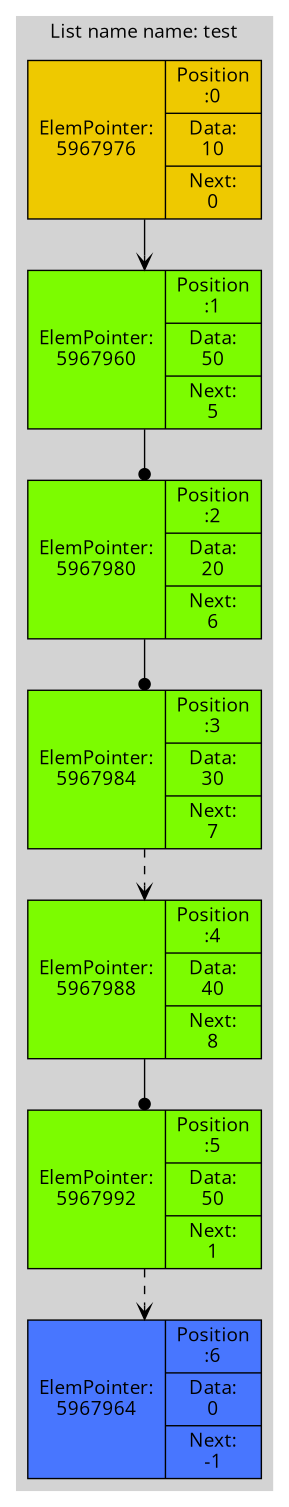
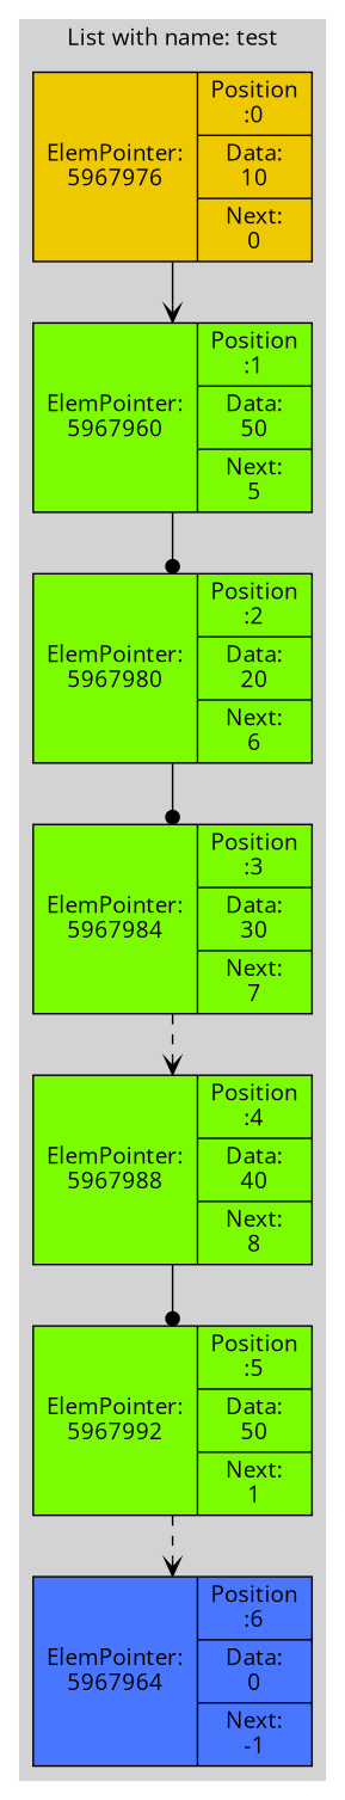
  digraph {
    rankdir=TB
    fontname="Open Sans"
    node [fillcolor=lawngreen shape=record style=filled fontname="Open Sans"]
    edge [style=solid arrowhead=vee fontname="Open Sans"]
    n1 [fillcolor=gold2 label="ElemPointer:\n5967976 | {Position\n:0 | Data:\n10 | Next:\n0}"]
    n2 [label="ElemPointer:\n5967960 | {Position\n:1 | Data:\n50 | Next:\n5}"]
    n3 [label="ElemPointer:\n5967980 | {Position\n:2 | Data:\n20 | Next:\n6}"]
    n4 [label="ElemPointer:\n5967984 | {Position\n:3 | Data:\n30 | Next:\n7}"]
    n5 [label="ElemPointer:\n5967988 | {Position\n:4 | Data:\n40 | Next:\n8}"]
    n6 [label="ElemPointer:\n5967992 | {Position\n:5 | Data:\n50 | Next:\n1}"]
    n7 [fillcolor=royalblue1 label="ElemPointer:\n5967964 | {Position\n:6 | Data:\n0 | Next:\n-1}"]
    subgraph cluster_1 {
      color=lightgrey
-     label="List name name: test"
+     label="List with name: test"
      style=filled
      n1
      n2
      n3
      n4
      n5
      n6
      n7
    }
    n1 -> n2
    n2 -> n3 [arrowhead=dot]
    n3 -> n4 [arrowhead=dot]
    n4 -> n5 [style=dashed]
    n5 -> n6 [arrowhead=dot]
    n6 -> n7 [style=dashed]
  }
